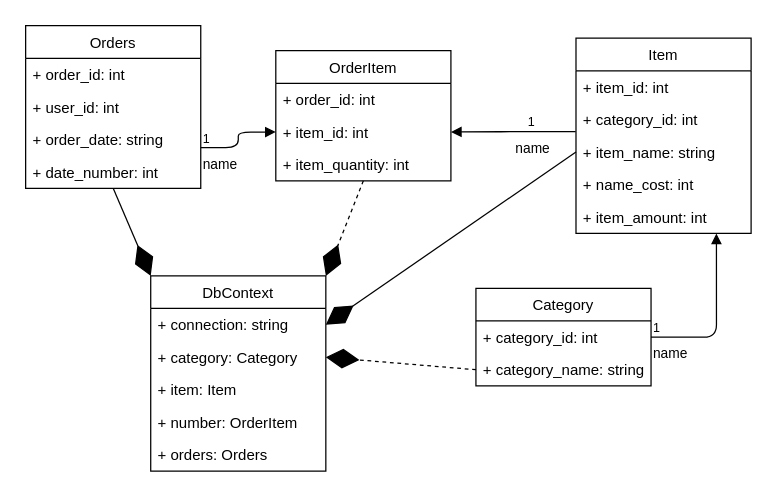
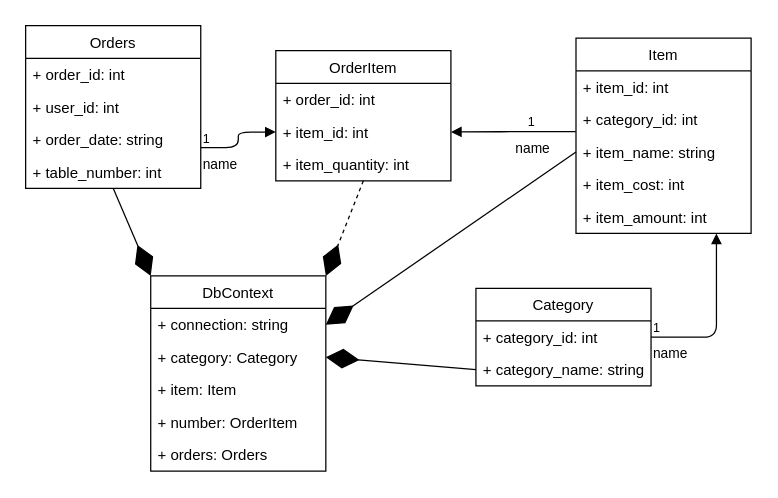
  <mxCell id="0" style=";html=1;" />
  <mxCell id="1" style=";html=1;" parent="0" />
  <mxCell id="2" value="Category" style="swimlane;fontStyle=0;childLayout=stackLayout;horizontal=1;startSize=26;fillColor=none;horizontalStack=0;resizeParent=1;resizeParentMax=0;resizeLast=0;collapsible=1;marginBottom=0;" vertex="1" parent="1"><mxGeometry x="380" y="230" width="140" height="78" as="geometry" /></mxCell>
  <mxCell id="3" value="+ category_id: int" style="text;strokeColor=none;fillColor=none;align=left;verticalAlign=top;spacingLeft=4;spacingRight=4;overflow=hidden;rotatable=0;points=[[0,0.5],[1,0.5]];portConstraint=eastwest;" vertex="1" parent="2"><mxGeometry y="26" width="140" height="26" as="geometry" /></mxCell>
  <mxCell id="4" value="+ category_name: string" style="text;strokeColor=none;fillColor=none;align=left;verticalAlign=top;spacingLeft=4;spacingRight=4;overflow=hidden;rotatable=0;points=[[0,0.5],[1,0.5]];portConstraint=eastwest;" vertex="1" parent="2"><mxGeometry y="52" width="140" height="26" as="geometry" /></mxCell>
  <mxCell id="5" value="Item" style="swimlane;fontStyle=0;childLayout=stackLayout;horizontal=1;startSize=26;fillColor=none;horizontalStack=0;resizeParent=1;resizeParentMax=0;resizeLast=0;collapsible=1;marginBottom=0;" vertex="1" parent="1"><mxGeometry x="460" y="30" width="140" height="156" as="geometry" /></mxCell>
  <mxCell id="6" value="+ item_id: int" style="text;strokeColor=none;fillColor=none;align=left;verticalAlign=top;spacingLeft=4;spacingRight=4;overflow=hidden;rotatable=0;points=[[0,0.5],[1,0.5]];portConstraint=eastwest;" vertex="1" parent="5"><mxGeometry y="26" width="140" height="26" as="geometry" /></mxCell>
  <mxCell id="7" value="+ category_id: int" style="text;strokeColor=none;fillColor=none;align=left;verticalAlign=top;spacingLeft=4;spacingRight=4;overflow=hidden;rotatable=0;points=[[0,0.5],[1,0.5]];portConstraint=eastwest;" vertex="1" parent="5"><mxGeometry y="52" width="140" height="26" as="geometry" /></mxCell>
  <mxCell id="8" value="+ item_name: string" style="text;strokeColor=none;fillColor=none;align=left;verticalAlign=top;spacingLeft=4;spacingRight=4;overflow=hidden;rotatable=0;points=[[0,0.5],[1,0.5]];portConstraint=eastwest;" vertex="1" parent="5"><mxGeometry y="78" width="140" height="26" as="geometry" /></mxCell>
- <mxCell id="9" value="+ name_cost: int" style="text;strokeColor=none;fillColor=none;align=left;verticalAlign=top;spacingLeft=4;spacingRight=4;overflow=hidden;rotatable=0;points=[[0,0.5],[1,0.5]];portConstraint=eastwest;" vertex="1" parent="5"><mxGeometry y="104" width="140" height="26" as="geometry" /></mxCell>
+ <mxCell id="9" value="+ item_cost: int" style="text;strokeColor=none;fillColor=none;align=left;verticalAlign=top;spacingLeft=4;spacingRight=4;overflow=hidden;rotatable=0;points=[[0,0.5],[1,0.5]];portConstraint=eastwest;" vertex="1" parent="5"><mxGeometry y="104" width="140" height="26" as="geometry" /></mxCell>
  <mxCell id="10" value="+ item_amount: int" style="text;strokeColor=none;fillColor=none;align=left;verticalAlign=top;spacingLeft=4;spacingRight=4;overflow=hidden;rotatable=0;points=[[0,0.5],[1,0.5]];portConstraint=eastwest;" vertex="1" parent="5"><mxGeometry y="130" width="140" height="26" as="geometry" /></mxCell>
  <mxCell id="11" value="OrderItem" style="swimlane;fontStyle=0;childLayout=stackLayout;horizontal=1;startSize=26;fillColor=none;horizontalStack=0;resizeParent=1;resizeParentMax=0;resizeLast=0;collapsible=1;marginBottom=0;" vertex="1" parent="1"><mxGeometry x="220" y="40" width="140" height="104" as="geometry" /></mxCell>
  <mxCell id="12" value="+ order_id: int" style="text;strokeColor=none;fillColor=none;align=left;verticalAlign=top;spacingLeft=4;spacingRight=4;overflow=hidden;rotatable=0;points=[[0,0.5],[1,0.5]];portConstraint=eastwest;" vertex="1" parent="11"><mxGeometry y="26" width="140" height="26" as="geometry" /></mxCell>
  <mxCell id="13" value="+ item_id: int" style="text;strokeColor=none;fillColor=none;align=left;verticalAlign=top;spacingLeft=4;spacingRight=4;overflow=hidden;rotatable=0;points=[[0,0.5],[1,0.5]];portConstraint=eastwest;" vertex="1" parent="11"><mxGeometry y="52" width="140" height="26" as="geometry" /></mxCell>
  <mxCell id="14" value="+ item_quantity: int" style="text;strokeColor=none;fillColor=none;align=left;verticalAlign=top;spacingLeft=4;spacingRight=4;overflow=hidden;rotatable=0;points=[[0,0.5],[1,0.5]];portConstraint=eastwest;" vertex="1" parent="11"><mxGeometry y="78" width="140" height="26" as="geometry" /></mxCell>
  <mxCell id="15" value="Orders" style="swimlane;fontStyle=0;childLayout=stackLayout;horizontal=1;startSize=26;fillColor=none;horizontalStack=0;resizeParent=1;resizeParentMax=0;resizeLast=0;collapsible=1;marginBottom=0;" vertex="1" parent="1"><mxGeometry x="20" y="20" width="140" height="130" as="geometry" /></mxCell>
  <mxCell id="16" value="+ order_id: int" style="text;strokeColor=none;fillColor=none;align=left;verticalAlign=top;spacingLeft=4;spacingRight=4;overflow=hidden;rotatable=0;points=[[0,0.5],[1,0.5]];portConstraint=eastwest;" vertex="1" parent="15"><mxGeometry y="26" width="140" height="26" as="geometry" /></mxCell>
  <mxCell id="17" value="+ user_id: int" style="text;strokeColor=none;fillColor=none;align=left;verticalAlign=top;spacingLeft=4;spacingRight=4;overflow=hidden;rotatable=0;points=[[0,0.5],[1,0.5]];portConstraint=eastwest;" vertex="1" parent="15"><mxGeometry y="52" width="140" height="26" as="geometry" /></mxCell>
  <mxCell id="18" value="+ order_date: string" style="text;strokeColor=none;fillColor=none;align=left;verticalAlign=top;spacingLeft=4;spacingRight=4;overflow=hidden;rotatable=0;points=[[0,0.5],[1,0.5]];portConstraint=eastwest;" vertex="1" parent="15"><mxGeometry y="78" width="140" height="26" as="geometry" /></mxCell>
- <mxCell id="19" value="+ date_number: int" style="text;strokeColor=none;fillColor=none;align=left;verticalAlign=top;spacingLeft=4;spacingRight=4;overflow=hidden;rotatable=0;points=[[0,0.5],[1,0.5]];portConstraint=eastwest;" vertex="1" parent="15"><mxGeometry y="104" width="140" height="26" as="geometry" /></mxCell>
+ <mxCell id="19" value="+ table_number: int" style="text;strokeColor=none;fillColor=none;align=left;verticalAlign=top;spacingLeft=4;spacingRight=4;overflow=hidden;rotatable=0;points=[[0,0.5],[1,0.5]];portConstraint=eastwest;" vertex="1" parent="15"><mxGeometry y="104" width="140" height="26" as="geometry" /></mxCell>
  <mxCell id="20" value="DbContext" style="swimlane;fontStyle=0;childLayout=stackLayout;horizontal=1;startSize=26;fillColor=none;horizontalStack=0;resizeParent=1;resizeParentMax=0;resizeLast=0;collapsible=1;marginBottom=0;" vertex="1" parent="1"><mxGeometry x="120" y="220" width="140" height="156" as="geometry" /></mxCell>
  <mxCell id="21" value="+ connection: string" style="text;strokeColor=none;fillColor=none;align=left;verticalAlign=top;spacingLeft=4;spacingRight=4;overflow=hidden;rotatable=0;points=[[0,0.5],[1,0.5]];portConstraint=eastwest;" vertex="1" parent="20"><mxGeometry y="26" width="140" height="26" as="geometry" /></mxCell>
  <mxCell id="22" value="+ category: Category" style="text;strokeColor=none;fillColor=none;align=left;verticalAlign=top;spacingLeft=4;spacingRight=4;overflow=hidden;rotatable=0;points=[[0,0.5],[1,0.5]];portConstraint=eastwest;" vertex="1" parent="20"><mxGeometry y="52" width="140" height="26" as="geometry" /></mxCell>
  <mxCell id="23" value="+ item: Item" style="text;strokeColor=none;fillColor=none;align=left;verticalAlign=top;spacingLeft=4;spacingRight=4;overflow=hidden;rotatable=0;points=[[0,0.5],[1,0.5]];portConstraint=eastwest;" vertex="1" parent="20"><mxGeometry y="78" width="140" height="26" as="geometry" /></mxCell>
  <mxCell id="24" value="+ number: OrderItem" style="text;strokeColor=none;fillColor=none;align=left;verticalAlign=top;spacingLeft=4;spacingRight=4;overflow=hidden;rotatable=0;points=[[0,0.5],[1,0.5]];portConstraint=eastwest;" vertex="1" parent="20"><mxGeometry y="104" width="140" height="26" as="geometry" /></mxCell>
  <mxCell id="25" value="+ orders: Orders" style="text;strokeColor=none;fillColor=none;align=left;verticalAlign=top;spacingLeft=4;spacingRight=4;overflow=hidden;rotatable=0;points=[[0,0.5],[1,0.5]];portConstraint=eastwest;" vertex="1" parent="20"><mxGeometry y="130" width="140" height="26" as="geometry" /></mxCell>
  <mxCell id="26" value="" style="endArrow=diamondThin;endFill=1;endSize=24;html=1;exitX=0.5;exitY=1;exitDx=0;exitDy=0;entryX=1;entryY=0;entryDx=0;entryDy=0;dashed=1;" edge="1" parent="1" source="11" target="20"><mxGeometry width="160" relative="1" as="geometry"><mxPoint x="260" y="480" as="sourcePoint" /><mxPoint x="420" y="480" as="targetPoint" /></mxGeometry></mxCell>
  <mxCell id="27" value="" style="endArrow=diamondThin;endFill=1;endSize=24;html=1;exitX=0.5;exitY=1;exitDx=0;exitDy=0;entryX=0;entryY=0;entryDx=0;entryDy=0;" edge="1" parent="1" source="15" target="20"><mxGeometry width="160" relative="1" as="geometry"><mxPoint x="0" y="320" as="sourcePoint" /><mxPoint x="120" y="220" as="targetPoint" /></mxGeometry></mxCell>
- <mxCell id="28" value="" style="endArrow=diamondThin;endFill=1;endSize=24;html=1;exitX=0;exitY=0.5;exitDx=0;exitDy=0;entryX=1;entryY=0.5;entryDx=0;entryDy=0;dashed=1;" edge="1" parent="1" source="4" target="22"><mxGeometry width="160" relative="1" as="geometry"><mxPoint x="350" y="450" as="sourcePoint" /><mxPoint x="510" y="450" as="targetPoint" /></mxGeometry></mxCell>
+ <mxCell id="28" value="" style="endArrow=diamondThin;endFill=1;endSize=24;html=1;exitX=0;exitY=0.5;exitDx=0;exitDy=0;entryX=1;entryY=0.5;entryDx=0;entryDy=0;" edge="1" parent="1" source="4" target="22"><mxGeometry width="160" relative="1" as="geometry"><mxPoint x="350" y="450" as="sourcePoint" /><mxPoint x="510" y="450" as="targetPoint" /></mxGeometry></mxCell>
  <mxCell id="29" value="" style="endArrow=diamondThin;endFill=1;endSize=24;html=1;exitX=0;exitY=0.5;exitDx=0;exitDy=0;entryX=1;entryY=0.5;entryDx=0;entryDy=0;" edge="1" parent="1" source="8" target="21"><mxGeometry width="160" relative="1" as="geometry"><mxPoint x="470" y="420" as="sourcePoint" /><mxPoint x="260" y="310" as="targetPoint" /></mxGeometry></mxCell>
  <mxCell id="30" value="name" style="endArrow=block;endFill=1;html=1;edgeStyle=orthogonalEdgeStyle;align=left;verticalAlign=top;exitX=1;exitY=0.75;exitDx=0;exitDy=0;entryX=0;entryY=0.5;entryDx=0;entryDy=0;" edge="1" parent="1" source="15" target="13"><mxGeometry x="-1" relative="1" as="geometry"><mxPoint x="240" y="410" as="sourcePoint" /><mxPoint x="400" y="410" as="targetPoint" /></mxGeometry></mxCell>
  <mxCell id="31" value="1" style="resizable=0;html=1;align=left;verticalAlign=bottom;labelBackgroundColor=#ffffff;fontSize=10;" connectable="0" vertex="1" parent="30"><mxGeometry x="-1" relative="1" as="geometry" /></mxCell>
  <mxCell id="32" value="name" style="endArrow=block;endFill=1;html=1;edgeStyle=orthogonalEdgeStyle;align=left;verticalAlign=top;entryX=1;entryY=0.5;entryDx=0;entryDy=0;exitX=-0.002;exitY=0.872;exitDx=0;exitDy=0;exitPerimeter=0;" edge="1" parent="1" source="7" target="13"><mxGeometry relative="1" as="geometry"><mxPoint x="430" y="120" as="sourcePoint" /><mxPoint x="540" y="100" as="targetPoint" /><mxPoint as="offset" /></mxGeometry></mxCell>
  <mxCell id="33" value="1" style="resizable=0;html=1;align=left;verticalAlign=bottom;labelBackgroundColor=#ffffff;fontSize=10;" connectable="0" vertex="1" parent="32"><mxGeometry x="-1" relative="1" as="geometry"><mxPoint x="-39.67" y="0.33" as="offset" /></mxGeometry></mxCell>
  <mxCell id="34" value="name" style="endArrow=block;endFill=1;html=1;edgeStyle=orthogonalEdgeStyle;align=left;verticalAlign=top;entryX=0.802;entryY=1.007;entryDx=0;entryDy=0;entryPerimeter=0;" edge="1" parent="1" source="3" target="10"><mxGeometry x="-1" relative="1" as="geometry"><mxPoint x="570" y="240" as="sourcePoint" /><mxPoint x="730" y="240" as="targetPoint" /></mxGeometry></mxCell>
  <mxCell id="35" value="1" style="resizable=0;html=1;align=left;verticalAlign=bottom;labelBackgroundColor=#ffffff;fontSize=10;" connectable="0" vertex="1" parent="34"><mxGeometry x="-1" relative="1" as="geometry" /></mxCell>
